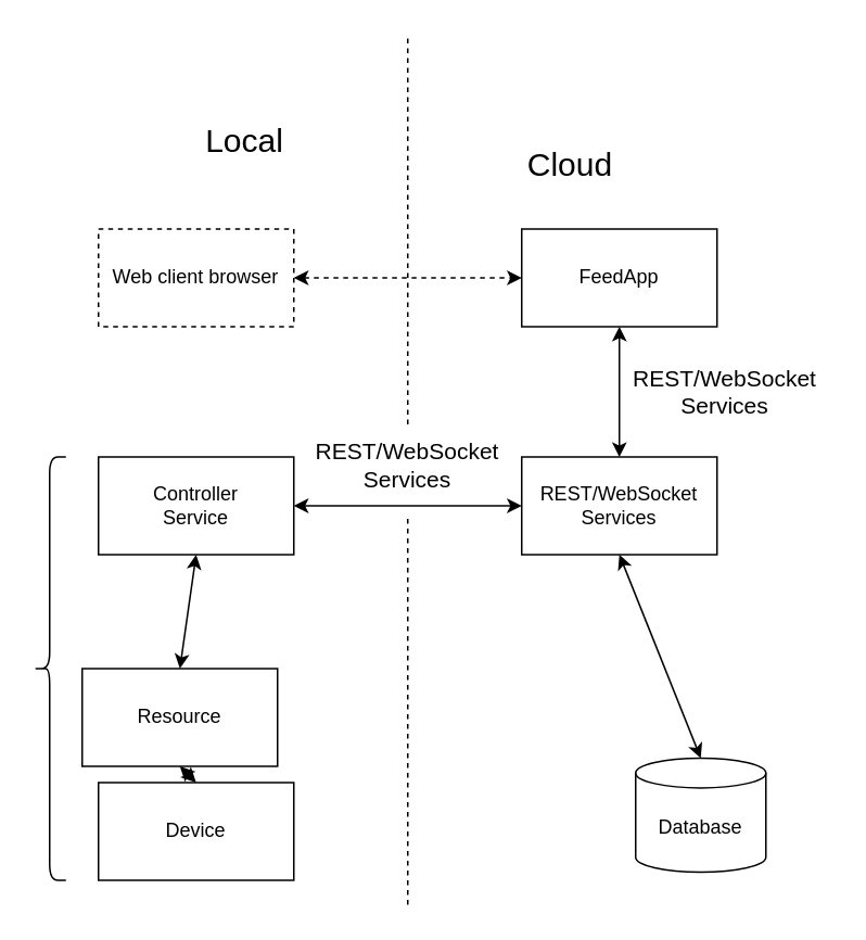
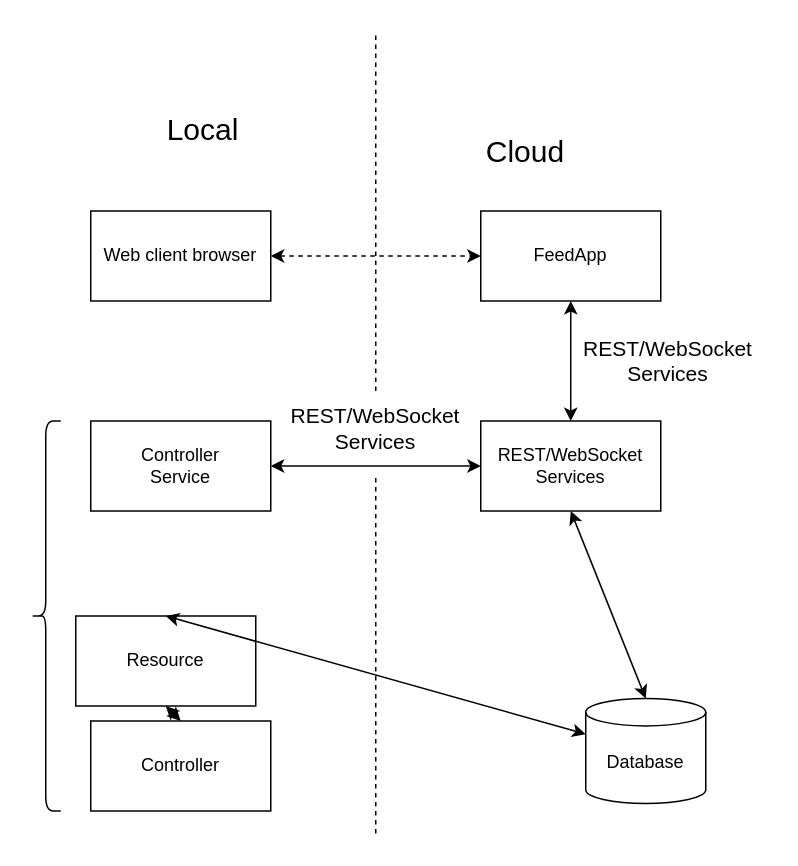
  <mxCell id="0" />
  <mxCell id="1" parent="0" />
- <mxCell id="2" value="Local" style="text;html=1;strokeColor=none;fillColor=none;align=center;verticalAlign=middle;whiteSpace=wrap;rounded=0;fontSize=20;" parent="1" vertex="1"><mxGeometry x="120" y="70" width="60" height="30" as="geometry" /></mxCell>
+ <mxCell id="2" value="Local" style="text;html=1;strokeColor=none;fillColor=none;align=center;verticalAlign=middle;whiteSpace=wrap;rounded=0;fontSize=20;" parent="1" vertex="1"><mxGeometry x="105" y="70" width="60" height="30" as="geometry" /></mxCell>
  <mxCell id="3" value="Cloud" style="text;html=1;strokeColor=none;fillColor=none;align=center;verticalAlign=middle;whiteSpace=wrap;rounded=0;fontSize=20;" parent="1" vertex="1"><mxGeometry x="320" y="85" width="60" height="30" as="geometry" /></mxCell>
  <mxCell id="4" value="FeedApp" style="rounded=0;whiteSpace=wrap;html=1;" parent="1" vertex="1"><mxGeometry x="320" y="140" width="120" height="60" as="geometry" /></mxCell>
  <mxCell id="5" value="" style="endArrow=classic;startArrow=classic;html=1;rounded=0;entryX=0.5;entryY=1;entryDx=0;entryDy=0;" parent="1" target="4" edge="1"><mxGeometry width="50" height="50" relative="1" as="geometry"><mxPoint x="380" y="280" as="sourcePoint" /><mxPoint x="210" y="260" as="targetPoint" /></mxGeometry></mxCell>
  <mxCell id="6" value="REST/WebSocket&lt;br&gt;Services" style="rounded=0;whiteSpace=wrap;html=1;" parent="1" vertex="1"><mxGeometry x="320" y="280" width="120" height="60" as="geometry" /></mxCell>
  <mxCell id="7" value="" style="endArrow=none;dashed=1;html=1;rounded=0;" parent="1" edge="1"><mxGeometry width="50" height="50" relative="1" as="geometry"><mxPoint x="250" y="260" as="sourcePoint" /><mxPoint x="250" y="20" as="targetPoint" /></mxGeometry></mxCell>
  <mxCell id="8" value="Database" style="shape=cylinder3;whiteSpace=wrap;html=1;boundedLbl=1;backgroundOutline=1;size=9.123;" parent="1" vertex="1"><mxGeometry x="390" y="465" width="80" height="70" as="geometry" /></mxCell>
  <mxCell id="9" value="" style="endArrow=classic;startArrow=classic;html=1;rounded=0;entryX=0.5;entryY=1;entryDx=0;entryDy=0;exitX=0.5;exitY=0;exitDx=0;exitDy=0;exitPerimeter=0;" parent="1" source="8" target="6" edge="1"><mxGeometry width="50" height="50" relative="1" as="geometry"><mxPoint x="380" y="390" as="sourcePoint" /><mxPoint x="270" y="410" as="targetPoint" /></mxGeometry></mxCell>
  <mxCell id="10" value="" style="endArrow=classic;startArrow=classic;html=1;rounded=0;exitX=1;exitY=0.5;exitDx=0;exitDy=0;entryX=0;entryY=0.5;entryDx=0;entryDy=0;" parent="1" source="11" target="6" edge="1"><mxGeometry width="50" height="50" relative="1" as="geometry"><mxPoint x="210" y="310" as="sourcePoint" /><mxPoint x="290" y="310" as="targetPoint" /></mxGeometry></mxCell>
  <mxCell id="11" value="Controller&lt;br&gt;Service" style="rounded=0;whiteSpace=wrap;html=1;" parent="1" vertex="1"><mxGeometry x="60" y="280" width="120" height="60" as="geometry" /></mxCell>
  <mxCell id="12" value="Resource" style="rounded=0;whiteSpace=wrap;html=1;" parent="1" vertex="1"><mxGeometry x="50" y="410" width="120" height="60" as="geometry" /></mxCell>
- <mxCell id="13" value="" style="endArrow=classic;startArrow=classic;html=1;rounded=0;entryX=0.5;entryY=1;entryDx=0;entryDy=0;exitX=0.5;exitY=0;exitDx=0;exitDy=0;" parent="1" source="12" target="11" edge="1"><mxGeometry width="50" height="50" relative="1" as="geometry"><mxPoint x="160" y="450" as="sourcePoint" /><mxPoint x="210" y="400" as="targetPoint" /></mxGeometry></mxCell>
+ <mxCell id="13" value="" style="endArrow=classic;startArrow=classic;html=1;rounded=0;exitX=0.5;exitY=0;exitDx=0;exitDy=0;" parent="1" source="12" target="8" edge="1"><mxGeometry width="50" height="50" relative="1" as="geometry"><mxPoint x="160" y="450" as="sourcePoint" /><mxPoint x="210" y="400" as="targetPoint" /></mxGeometry></mxCell>
  <mxCell id="14" value="" style="endArrow=classic;startArrow=classic;html=1;rounded=0;exitX=0.5;exitY=1;exitDx=0;exitDy=0;" parent="1" source="12" edge="1"><mxGeometry width="50" height="50" relative="1" as="geometry"><mxPoint x="130" y="390" as="sourcePoint" /><mxPoint x="120" y="480" as="targetPoint" /></mxGeometry></mxCell>
- <mxCell id="15" value="Device" style="rounded=0;whiteSpace=wrap;html=1;" parent="1" vertex="1"><mxGeometry x="60" y="480" width="120" height="60" as="geometry" /></mxCell>
+ <mxCell id="15" value="Controller" style="rounded=0;whiteSpace=wrap;html=1;" parent="1" vertex="1"><mxGeometry x="60" y="480" width="120" height="60" as="geometry" /></mxCell>
  <mxCell id="16" value="&lt;font style=&quot;font-size: 14px;&quot;&gt;REST/WebSocket&lt;br&gt;Services&lt;br&gt;&lt;/font&gt;" style="text;html=1;strokeColor=none;fillColor=none;align=center;verticalAlign=middle;whiteSpace=wrap;rounded=0;fontSize=14;" parent="1" vertex="1"><mxGeometry x="180" y="270" width="140" height="30" as="geometry" /></mxCell>
  <mxCell id="17" value="" style="endArrow=none;dashed=1;html=1;rounded=0;" parent="1" edge="1"><mxGeometry width="50" height="50" relative="1" as="geometry"><mxPoint x="250" y="555" as="sourcePoint" /><mxPoint x="250" y="315" as="targetPoint" /></mxGeometry></mxCell>
  <mxCell id="18" value="&lt;font style=&quot;font-size: 14px;&quot;&gt;REST/WebSocket&lt;br&gt;Services&lt;br&gt;&lt;/font&gt;" style="text;html=1;strokeColor=none;fillColor=none;align=center;verticalAlign=middle;whiteSpace=wrap;rounded=0;fontSize=14;" parent="1" vertex="1"><mxGeometry x="380" y="220" width="130" height="40" as="geometry" /></mxCell>
  <mxCell id="19" value="" style="shape=curlyBracket;whiteSpace=wrap;html=1;rounded=1;" parent="1" vertex="1"><mxGeometry x="20" y="280" width="20" height="260" as="geometry" /></mxCell>
- <mxCell id="20" value="Web client browser" style="rounded=0;whiteSpace=wrap;html=1;dashed=1;" vertex="1" parent="1"><mxGeometry x="60" y="140" width="120" height="60" as="geometry" /></mxCell>
+ <mxCell id="20" value="Web client browser" style="rounded=0;whiteSpace=wrap;html=1;" vertex="1" parent="1"><mxGeometry x="60" y="140" width="120" height="60" as="geometry" /></mxCell>
  <mxCell id="21" value="" style="endArrow=classic;startArrow=classic;html=1;rounded=0;entryX=0;entryY=0.5;entryDx=0;entryDy=0;exitX=1;exitY=0.5;exitDx=0;exitDy=0;dashed=1;" edge="1" parent="1" source="20" target="4"><mxGeometry width="50" height="50" relative="1" as="geometry"><mxPoint x="70" y="200" as="sourcePoint" /><mxPoint x="120" y="150" as="targetPoint" /></mxGeometry></mxCell>
